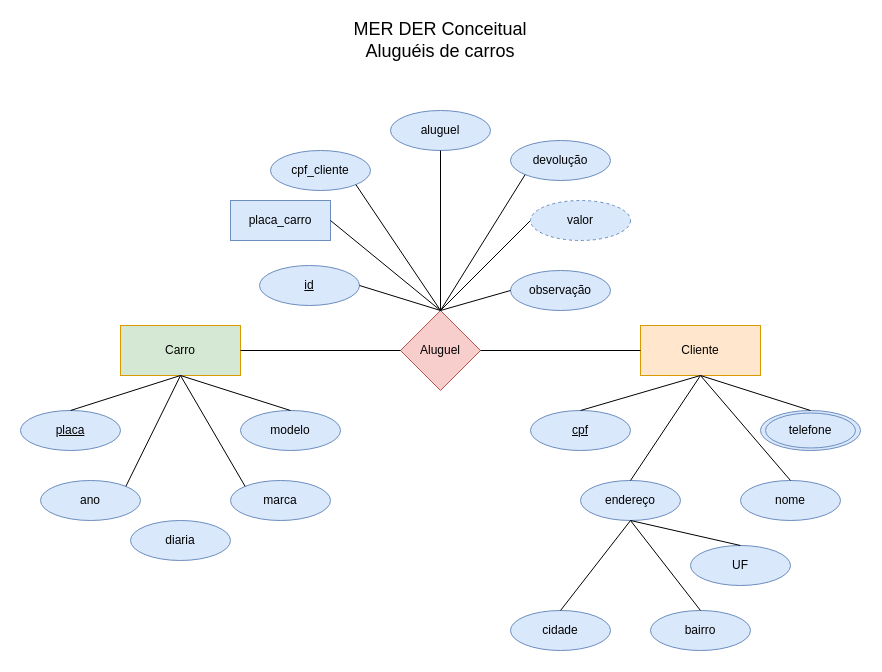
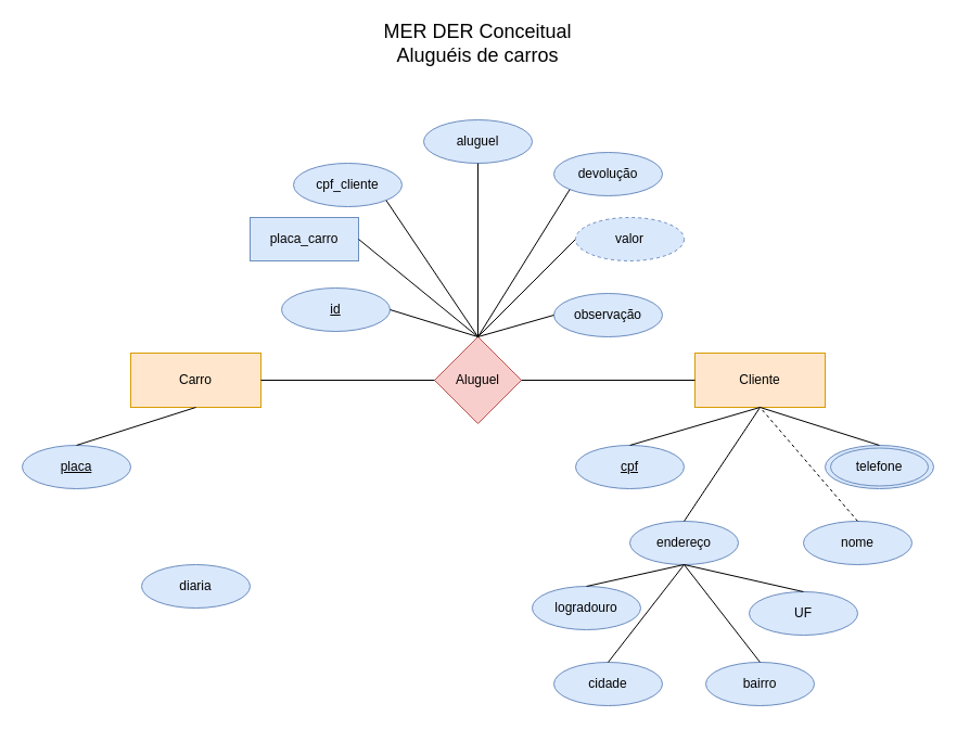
  <mxCell id="0" />
  <mxCell id="1" parent="0" />
- <mxCell id="2" value="Carro" style="rounded=0;whiteSpace=wrap;html=1;fillColor=#d5e8d4;strokeColor=#d79b00;" vertex="1" parent="1"><mxGeometry x="120" y="325" width="120" height="50" as="geometry" /></mxCell>
+ <mxCell id="2" value="Carro" style="rounded=0;whiteSpace=wrap;html=1;fillColor=#ffe6cc;strokeColor=#d79b00;" vertex="1" parent="1"><mxGeometry x="120" y="325" width="120" height="50" as="geometry" /></mxCell>
  <mxCell id="3" value="Aluguel" style="rhombus;whiteSpace=wrap;html=1;fillColor=#f8cecc;strokeColor=#b85450;" vertex="1" parent="1"><mxGeometry x="400" y="310" width="80" height="80" as="geometry" /></mxCell>
  <mxCell id="4" value="Cliente" style="rounded=0;whiteSpace=wrap;html=1;fillColor=#ffe6cc;strokeColor=#d79b00;" vertex="1" parent="1"><mxGeometry x="640" y="325" width="120" height="50" as="geometry" /></mxCell>
  <mxCell id="5" value="&lt;u&gt;placa&lt;/u&gt;" style="ellipse;whiteSpace=wrap;html=1;fillColor=#dae8fc;strokeColor=#6c8ebf;" vertex="1" parent="1"><mxGeometry x="20" y="410" width="100" height="40" as="geometry" /></mxCell>
- <mxCell id="6" value="modelo" style="ellipse;whiteSpace=wrap;html=1;fillColor=#dae8fc;strokeColor=#6c8ebf;" vertex="1" parent="1"><mxGeometry x="240" y="410" width="100" height="40" as="geometry" /></mxCell>
- <mxCell id="7" value="marca" style="ellipse;whiteSpace=wrap;html=1;fillColor=#dae8fc;strokeColor=#6c8ebf;" vertex="1" parent="1"><mxGeometry x="230" y="480" width="100" height="40" as="geometry" /></mxCell>
- <mxCell id="8" value="ano" style="ellipse;whiteSpace=wrap;html=1;fillColor=#dae8fc;strokeColor=#6c8ebf;" vertex="1" parent="1"><mxGeometry x="40" y="480" width="100" height="40" as="geometry" /></mxCell>
  <mxCell id="9" value="diaria" style="ellipse;whiteSpace=wrap;html=1;fillColor=#dae8fc;strokeColor=#6c8ebf;" vertex="1" parent="1"><mxGeometry x="130" y="520" width="100" height="40" as="geometry" /></mxCell>
  <mxCell id="10" value="&lt;u&gt;cpf&lt;/u&gt;" style="ellipse;whiteSpace=wrap;html=1;fillColor=#dae8fc;strokeColor=#6c8ebf;" vertex="1" parent="1"><mxGeometry x="530" y="410" width="100" height="40" as="geometry" /></mxCell>
  <mxCell id="11" value="nome" style="ellipse;whiteSpace=wrap;html=1;fillColor=#dae8fc;strokeColor=#6c8ebf;" vertex="1" parent="1"><mxGeometry x="740" y="480" width="100" height="40" as="geometry" /></mxCell>
  <mxCell id="12" value="telefone" style="ellipse;whiteSpace=wrap;html=1;fillColor=#dae8fc;strokeColor=#6c8ebf;" vertex="1" parent="1"><mxGeometry x="760" y="410" width="100" height="40" as="geometry" /></mxCell>
  <mxCell id="13" value="endereço" style="ellipse;whiteSpace=wrap;html=1;fillColor=#dae8fc;strokeColor=#6c8ebf;" vertex="1" parent="1"><mxGeometry x="580" y="480" width="100" height="40" as="geometry" /></mxCell>
  <mxCell id="14" value="telefone" style="ellipse;whiteSpace=wrap;html=1;fillColor=#dae8fc;strokeColor=#6c8ebf;" vertex="1" parent="1"><mxGeometry x="765" y="412.5" width="90" height="35" as="geometry" /></mxCell>
+ <mxCell id="15" value="logradouro" style="ellipse;whiteSpace=wrap;html=1;fillColor=#dae8fc;strokeColor=#6c8ebf;" vertex="1" parent="1"><mxGeometry x="490" y="540" width="100" height="40" as="geometry" /></mxCell>
  <mxCell id="16" value="bairro" style="ellipse;whiteSpace=wrap;html=1;fillColor=#dae8fc;strokeColor=#6c8ebf;" vertex="1" parent="1"><mxGeometry x="650" y="610" width="100" height="40" as="geometry" /></mxCell>
  <mxCell id="17" value="cidade" style="ellipse;whiteSpace=wrap;html=1;fillColor=#dae8fc;strokeColor=#6c8ebf;" vertex="1" parent="1"><mxGeometry x="510" y="610" width="100" height="40" as="geometry" /></mxCell>
  <mxCell id="18" value="UF" style="ellipse;whiteSpace=wrap;html=1;fillColor=#dae8fc;strokeColor=#6c8ebf;" vertex="1" parent="1"><mxGeometry x="690" y="545" width="100" height="40" as="geometry" /></mxCell>
  <mxCell id="19" value="&lt;u&gt;id&lt;/u&gt;" style="ellipse;whiteSpace=wrap;html=1;fillColor=#dae8fc;strokeColor=#6c8ebf;" vertex="1" parent="1"><mxGeometry x="259" y="265" width="100" height="40" as="geometry" /></mxCell>
  <mxCell id="20" value="placa_carro" style="whiteSpace=wrap;html=1;fillColor=#dae8fc;strokeColor=#6c8ebf;rounded=0;" vertex="1" parent="1"><mxGeometry x="230" y="200" width="100" height="40" as="geometry" /></mxCell>
  <mxCell id="21" value="cpf_cliente" style="ellipse;whiteSpace=wrap;html=1;fillColor=#dae8fc;strokeColor=#6c8ebf;" vertex="1" parent="1"><mxGeometry x="270" y="150" width="100" height="40" as="geometry" /></mxCell>
  <mxCell id="22" value="aluguel" style="ellipse;whiteSpace=wrap;html=1;fillColor=#dae8fc;strokeColor=#6c8ebf;" vertex="1" parent="1"><mxGeometry x="390" y="110" width="100" height="40" as="geometry" /></mxCell>
  <mxCell id="23" value="devolução" style="ellipse;whiteSpace=wrap;html=1;fillColor=#dae8fc;strokeColor=#6c8ebf;" vertex="1" parent="1"><mxGeometry x="510" y="140" width="100" height="40" as="geometry" /></mxCell>
  <mxCell id="24" value="observação" style="ellipse;whiteSpace=wrap;html=1;fillColor=#dae8fc;strokeColor=#6c8ebf;" vertex="1" parent="1"><mxGeometry x="510" y="270" width="100" height="40" as="geometry" /></mxCell>
  <mxCell id="25" value="&lt;font style=&quot;font-size: 18px;&quot;&gt;MER DER Conceitual&lt;br&gt;Aluguéis de carros&lt;/font&gt;" style="text;html=1;strokeColor=none;fillColor=none;align=center;verticalAlign=middle;whiteSpace=wrap;rounded=0;" vertex="1" parent="1"><mxGeometry x="302" y="20" width="276" height="40" as="geometry" /></mxCell>
  <mxCell id="26" value="" style="endArrow=none;html=1;rounded=0;entryX=0.5;entryY=0;entryDx=0;entryDy=0;exitX=0.5;exitY=1;exitDx=0;exitDy=0;" edge="1" parent="1" source="22" target="3"><mxGeometry width="50" height="50" relative="1" as="geometry"><mxPoint x="550" y="350" as="sourcePoint" /><mxPoint x="600" y="300" as="targetPoint" /></mxGeometry></mxCell>
  <mxCell id="27" value="" style="endArrow=none;html=1;rounded=0;entryX=0;entryY=0.5;entryDx=0;entryDy=0;exitX=0.5;exitY=0;exitDx=0;exitDy=0;" edge="1" parent="1" source="3" target="24"><mxGeometry width="50" height="50" relative="1" as="geometry"><mxPoint x="550" y="350" as="sourcePoint" /><mxPoint x="600" y="300" as="targetPoint" /></mxGeometry></mxCell>
  <mxCell id="28" value="" style="endArrow=none;html=1;rounded=0;entryX=1;entryY=0.5;entryDx=0;entryDy=0;exitX=0.5;exitY=0;exitDx=0;exitDy=0;" edge="1" parent="1" source="3" target="19"><mxGeometry width="50" height="50" relative="1" as="geometry"><mxPoint x="550" y="350" as="sourcePoint" /><mxPoint x="600" y="300" as="targetPoint" /></mxGeometry></mxCell>
  <mxCell id="29" value="" style="endArrow=none;html=1;rounded=0;entryX=0;entryY=1;entryDx=0;entryDy=0;exitX=0.5;exitY=0;exitDx=0;exitDy=0;" edge="1" parent="1" source="3" target="23"><mxGeometry width="50" height="50" relative="1" as="geometry"><mxPoint x="550" y="350" as="sourcePoint" /><mxPoint x="600" y="300" as="targetPoint" /></mxGeometry></mxCell>
  <mxCell id="30" value="" style="endArrow=none;html=1;rounded=0;entryX=1;entryY=1;entryDx=0;entryDy=0;exitX=0.5;exitY=0;exitDx=0;exitDy=0;" edge="1" parent="1" source="3" target="21"><mxGeometry width="50" height="50" relative="1" as="geometry"><mxPoint x="550" y="350" as="sourcePoint" /><mxPoint x="600" y="300" as="targetPoint" /></mxGeometry></mxCell>
  <mxCell id="31" value="" style="endArrow=none;html=1;rounded=0;entryX=0.5;entryY=0;entryDx=0;entryDy=0;exitX=0;exitY=0.5;exitDx=0;exitDy=0;" edge="1" parent="1" target="3"><mxGeometry width="50" height="50" relative="1" as="geometry"><mxPoint x="530" y="220" as="sourcePoint" /><mxPoint x="600" y="300" as="targetPoint" /></mxGeometry></mxCell>
  <mxCell id="32" value="" style="endArrow=none;html=1;rounded=0;entryX=1;entryY=0.5;entryDx=0;entryDy=0;exitX=0.5;exitY=0;exitDx=0;exitDy=0;" edge="1" parent="1" source="3" target="20"><mxGeometry width="50" height="50" relative="1" as="geometry"><mxPoint x="550" y="350" as="sourcePoint" /><mxPoint x="600" y="300" as="targetPoint" /></mxGeometry></mxCell>
  <mxCell id="33" value="" style="endArrow=none;html=1;rounded=0;entryX=0;entryY=0.5;entryDx=0;entryDy=0;" edge="1" parent="1" source="3" target="4"><mxGeometry width="50" height="50" relative="1" as="geometry"><mxPoint x="550" y="350" as="sourcePoint" /><mxPoint x="600" y="300" as="targetPoint" /></mxGeometry></mxCell>
  <mxCell id="34" value="" style="endArrow=none;html=1;rounded=0;exitX=0;exitY=0.5;exitDx=0;exitDy=0;" edge="1" parent="1" source="3" target="2"><mxGeometry width="50" height="50" relative="1" as="geometry"><mxPoint x="390" y="350" as="sourcePoint" /><mxPoint x="600" y="300" as="targetPoint" /></mxGeometry></mxCell>
  <mxCell id="35" value="" style="endArrow=none;html=1;rounded=0;entryX=0.5;entryY=1;entryDx=0;entryDy=0;exitX=0.5;exitY=0;exitDx=0;exitDy=0;" edge="1" parent="1" source="13" target="4"><mxGeometry width="50" height="50" relative="1" as="geometry"><mxPoint x="550" y="350" as="sourcePoint" /><mxPoint x="600" y="300" as="targetPoint" /></mxGeometry></mxCell>
- <mxCell id="36" value="" style="endArrow=none;html=1;rounded=0;entryX=0.5;entryY=1;entryDx=0;entryDy=0;exitX=0.5;exitY=0;exitDx=0;exitDy=0;" edge="1" parent="1" source="11" target="4"><mxGeometry width="50" height="50" relative="1" as="geometry"><mxPoint x="550" y="350" as="sourcePoint" /><mxPoint x="600" y="300" as="targetPoint" /></mxGeometry></mxCell>
+ <mxCell id="36" value="" style="endArrow=none;html=1;rounded=0;entryX=0.5;entryY=1;entryDx=0;entryDy=0;exitX=0.5;exitY=0;exitDx=0;exitDy=0;dashed=1;" edge="1" parent="1" source="11" target="4"><mxGeometry width="50" height="50" relative="1" as="geometry"><mxPoint x="550" y="350" as="sourcePoint" /><mxPoint x="600" y="300" as="targetPoint" /></mxGeometry></mxCell>
  <mxCell id="37" value="" style="endArrow=none;html=1;rounded=0;entryX=0.5;entryY=1;entryDx=0;entryDy=0;exitX=0.5;exitY=0;exitDx=0;exitDy=0;" edge="1" parent="1" source="10" target="4"><mxGeometry width="50" height="50" relative="1" as="geometry"><mxPoint x="550" y="350" as="sourcePoint" /><mxPoint x="600" y="300" as="targetPoint" /></mxGeometry></mxCell>
  <mxCell id="38" value="" style="endArrow=none;html=1;rounded=0;entryX=0.5;entryY=0;entryDx=0;entryDy=0;exitX=0.5;exitY=1;exitDx=0;exitDy=0;" edge="1" parent="1" source="4" target="12"><mxGeometry width="50" height="50" relative="1" as="geometry"><mxPoint x="550" y="350" as="sourcePoint" /><mxPoint x="600" y="300" as="targetPoint" /></mxGeometry></mxCell>
+ <mxCell id="39" value="" style="endArrow=none;html=1;rounded=0;entryX=0.5;entryY=1;entryDx=0;entryDy=0;exitX=0.5;exitY=0;exitDx=0;exitDy=0;" edge="1" parent="1" source="15" target="13"><mxGeometry width="50" height="50" relative="1" as="geometry"><mxPoint x="550" y="350" as="sourcePoint" /><mxPoint x="600" y="300" as="targetPoint" /></mxGeometry></mxCell>
  <mxCell id="40" value="" style="endArrow=none;html=1;rounded=0;entryX=0.5;entryY=0;entryDx=0;entryDy=0;exitX=0.5;exitY=1;exitDx=0;exitDy=0;" edge="1" parent="1" source="13" target="18"><mxGeometry width="50" height="50" relative="1" as="geometry"><mxPoint x="550" y="350" as="sourcePoint" /><mxPoint x="600" y="300" as="targetPoint" /></mxGeometry></mxCell>
  <mxCell id="41" value="" style="endArrow=none;html=1;rounded=0;entryX=0.5;entryY=0;entryDx=0;entryDy=0;exitX=0.5;exitY=1;exitDx=0;exitDy=0;" edge="1" parent="1" source="13" target="16"><mxGeometry width="50" height="50" relative="1" as="geometry"><mxPoint x="550" y="350" as="sourcePoint" /><mxPoint x="600" y="300" as="targetPoint" /></mxGeometry></mxCell>
  <mxCell id="42" value="" style="endArrow=none;html=1;rounded=0;entryX=0.5;entryY=0;entryDx=0;entryDy=0;" edge="1" parent="1" target="17"><mxGeometry width="50" height="50" relative="1" as="geometry"><mxPoint x="630" y="520" as="sourcePoint" /><mxPoint x="600" y="300" as="targetPoint" /></mxGeometry></mxCell>
  <mxCell id="43" value="valor" style="ellipse;whiteSpace=wrap;html=1;align=center;dashed=1;fillColor=#dae8fc;strokeColor=#6c8ebf;" vertex="1" parent="1"><mxGeometry x="530" y="200" width="100" height="40" as="geometry" /></mxCell>
- <mxCell id="44" value="" style="endArrow=none;html=1;rounded=0;entryX=0.5;entryY=1;entryDx=0;entryDy=0;exitX=0;exitY=0;exitDx=0;exitDy=0;" edge="1" parent="1" source="7" target="2"><mxGeometry width="50" height="50" relative="1" as="geometry"><mxPoint x="550" y="350" as="sourcePoint" /><mxPoint x="600" y="300" as="targetPoint" /></mxGeometry></mxCell>
- <mxCell id="45" value="" style="endArrow=none;html=1;rounded=0;entryX=0.5;entryY=1;entryDx=0;entryDy=0;exitX=1;exitY=0;exitDx=0;exitDy=0;" edge="1" parent="1" source="8" target="2"><mxGeometry width="50" height="50" relative="1" as="geometry"><mxPoint x="550" y="350" as="sourcePoint" /><mxPoint x="600" y="300" as="targetPoint" /></mxGeometry></mxCell>
- <mxCell id="46" value="" style="endArrow=none;html=1;rounded=0;entryX=0.5;entryY=1;entryDx=0;entryDy=0;exitX=0.5;exitY=0;exitDx=0;exitDy=0;" edge="1" parent="1" source="6" target="2"><mxGeometry width="50" height="50" relative="1" as="geometry"><mxPoint x="550" y="350" as="sourcePoint" /><mxPoint x="600" y="300" as="targetPoint" /></mxGeometry></mxCell>
  <mxCell id="47" value="" style="endArrow=none;html=1;rounded=0;exitX=0.5;exitY=0;exitDx=0;exitDy=0;entryX=0.5;entryY=1;entryDx=0;entryDy=0;" edge="1" parent="1" source="5" target="2"><mxGeometry width="50" height="50" relative="1" as="geometry"><mxPoint x="550" y="350" as="sourcePoint" /><mxPoint x="180" y="380" as="targetPoint" /></mxGeometry></mxCell>
